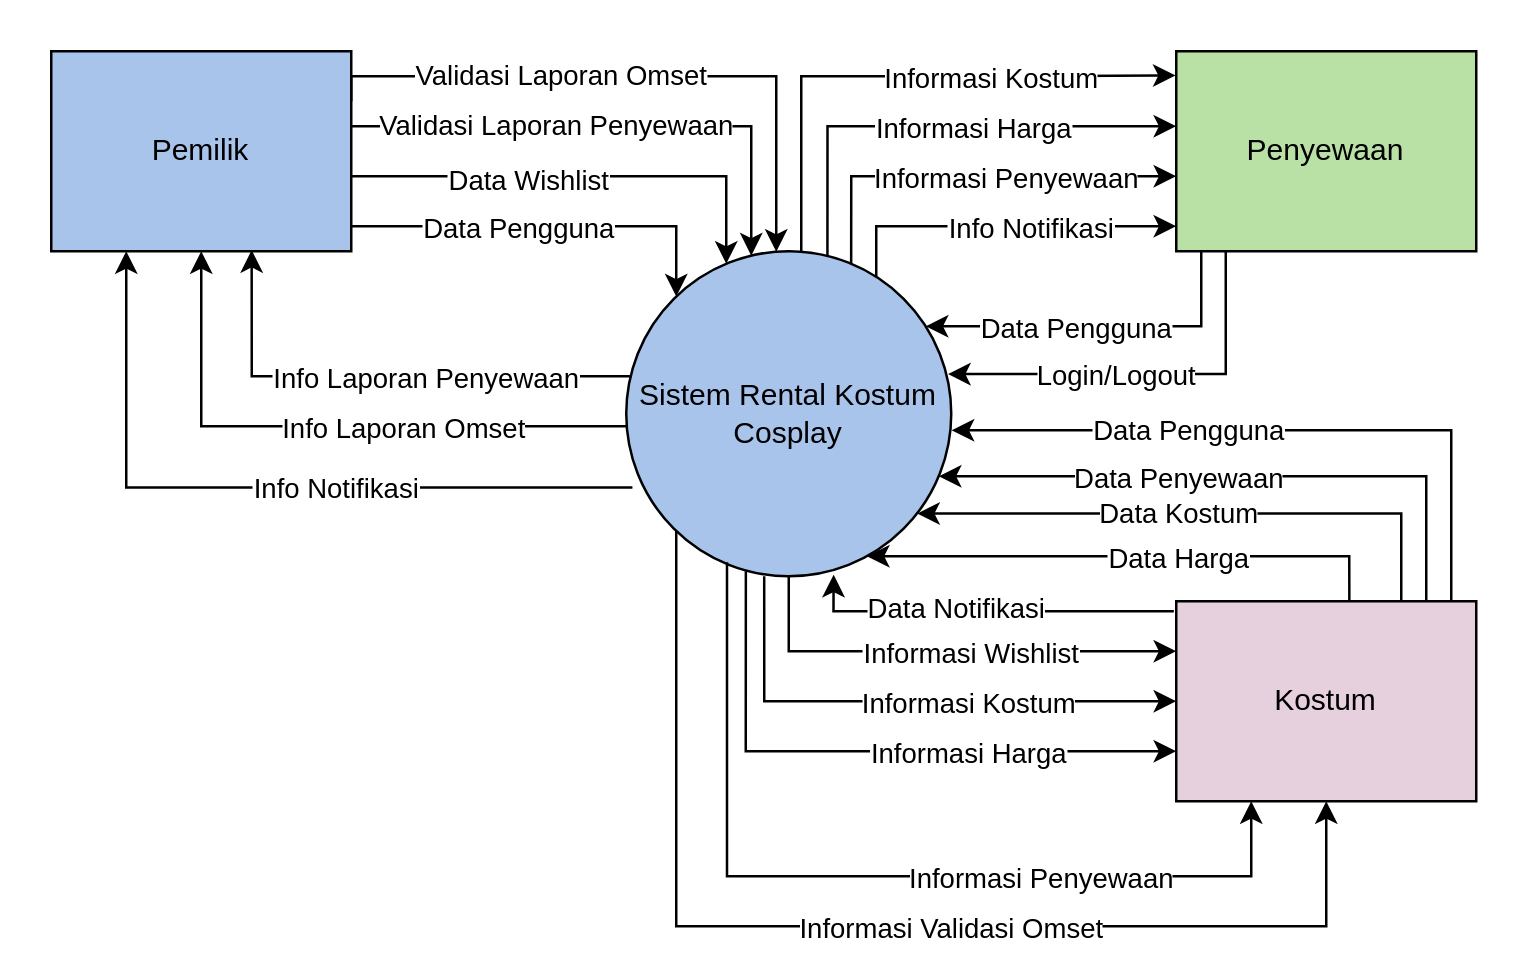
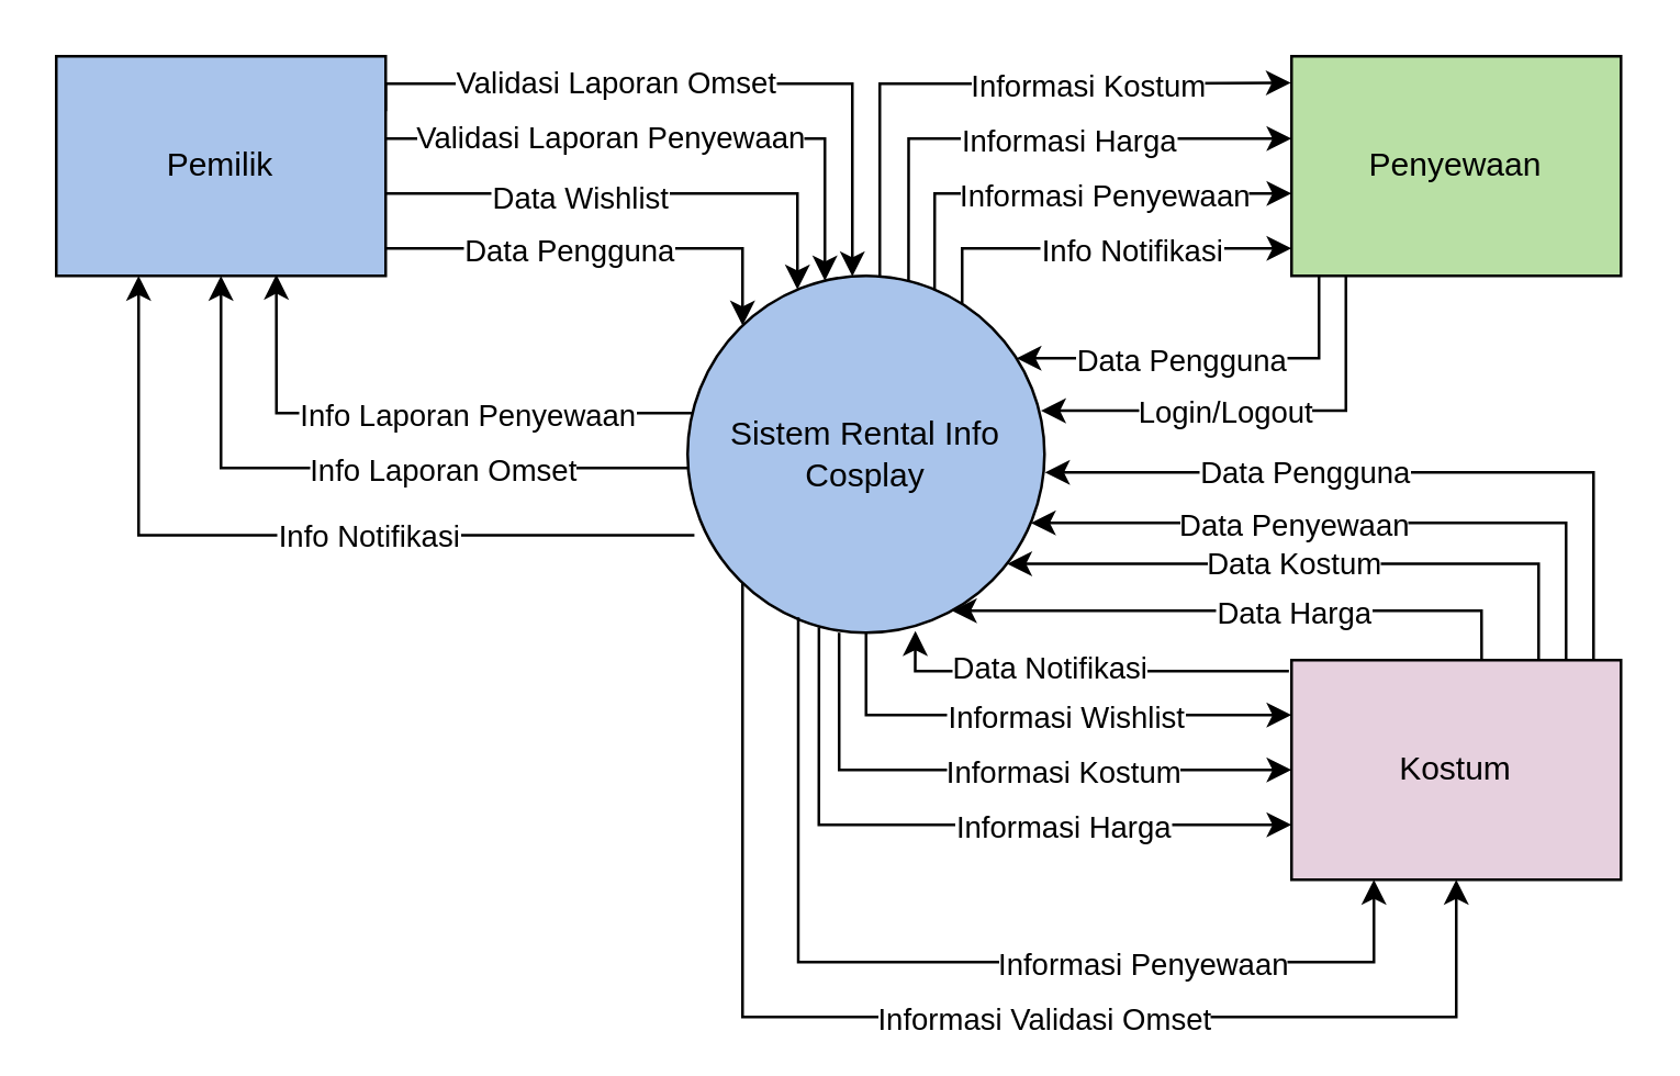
  <mxCell id="0" />
  <mxCell id="1" parent="0" />
- <mxCell id="2" value="Sistem Rental Kostum Cosplay" style="ellipse;whiteSpace=wrap;html=1;aspect=fixed;fillColor=#A9C4EB;" vertex="1" parent="1"><mxGeometry x="250" y="100" width="130" height="130" as="geometry" /></mxCell>
+ <mxCell id="2" value="Sistem Rental Info Cosplay" style="ellipse;whiteSpace=wrap;html=1;aspect=fixed;fillColor=#A9C4EB;" vertex="1" parent="1"><mxGeometry x="250" y="100" width="130" height="130" as="geometry" /></mxCell>
  <mxCell id="3" style="edgeStyle=orthogonalEdgeStyle;rounded=0;orthogonalLoop=1;jettySize=auto;html=1;" edge="1" parent="1" source="5" target="2"><mxGeometry relative="1" as="geometry"><Array as="points"><mxPoint x="290" y="70" /></Array></mxGeometry></mxCell>
  <mxCell id="4" value="Data Wishlist" style="edgeLabel;html=1;align=center;verticalAlign=middle;resizable=0;points=[];" vertex="1" connectable="0" parent="3"><mxGeometry x="-0.3" y="-1" relative="1" as="geometry"><mxPoint x="5" as="offset" /></mxGeometry></mxCell>
  <mxCell id="5" value="Pemilik" style="rounded=0;whiteSpace=wrap;html=1;fillColor=#a9c4eb;" vertex="1" parent="1"><mxGeometry x="20" y="20" width="120" height="80" as="geometry" /></mxCell>
  <mxCell id="6" style="edgeStyle=orthogonalEdgeStyle;rounded=0;orthogonalLoop=1;jettySize=auto;html=1;" edge="1" parent="1" target="2"><mxGeometry relative="1" as="geometry"><mxPoint x="140" y="90" as="sourcePoint" /><mxPoint x="298" y="110" as="targetPoint" /><Array as="points"><mxPoint x="270" y="90" /></Array></mxGeometry></mxCell>
  <mxCell id="7" value="Data Pengguna" style="edgeLabel;html=1;align=center;verticalAlign=middle;resizable=0;points=[];" vertex="1" connectable="0" parent="6"><mxGeometry x="-0.43" relative="1" as="geometry"><mxPoint x="21" as="offset" /></mxGeometry></mxCell>
  <mxCell id="8" style="edgeStyle=orthogonalEdgeStyle;rounded=0;orthogonalLoop=1;jettySize=auto;html=1;entryX=0.668;entryY=0.994;entryDx=0;entryDy=0;entryPerimeter=0;" edge="1" parent="1" source="2" target="5"><mxGeometry relative="1" as="geometry"><Array as="points"><mxPoint x="100" y="150" /></Array></mxGeometry></mxCell>
  <mxCell id="9" value="Info Laporan Penyewaan" style="edgeLabel;html=1;align=center;verticalAlign=middle;resizable=0;points=[];" vertex="1" connectable="0" parent="8"><mxGeometry x="-0.228" relative="1" as="geometry"><mxPoint x="-4" as="offset" /></mxGeometry></mxCell>
  <mxCell id="10" style="edgeStyle=orthogonalEdgeStyle;rounded=0;orthogonalLoop=1;jettySize=auto;html=1;entryX=0.5;entryY=1;entryDx=0;entryDy=0;" edge="1" parent="1" source="2" target="5"><mxGeometry relative="1" as="geometry"><Array as="points"><mxPoint x="80" y="170" /></Array></mxGeometry></mxCell>
  <mxCell id="11" value="Info Laporan Omset" style="edgeLabel;html=1;align=center;verticalAlign=middle;resizable=0;points=[];" vertex="1" connectable="0" parent="10"><mxGeometry x="0.008" y="-1" relative="1" as="geometry"><mxPoint x="31" y="1" as="offset" /></mxGeometry></mxCell>
  <mxCell id="12" style="edgeStyle=orthogonalEdgeStyle;rounded=0;orthogonalLoop=1;jettySize=auto;html=1;" edge="1" parent="1" source="5" target="2"><mxGeometry relative="1" as="geometry"><mxPoint x="300" y="110" as="targetPoint" /><Array as="points"><mxPoint x="300" y="50" /></Array></mxGeometry></mxCell>
  <mxCell id="13" value="Validasi Laporan Penyewaan" style="edgeLabel;html=1;align=center;verticalAlign=middle;resizable=0;points=[];" vertex="1" connectable="0" parent="12"><mxGeometry x="-0.333" y="1" relative="1" as="geometry"><mxPoint x="10" as="offset" /></mxGeometry></mxCell>
  <mxCell id="14" style="edgeStyle=orthogonalEdgeStyle;rounded=0;orthogonalLoop=1;jettySize=auto;html=1;exitX=1;exitY=0.25;exitDx=0;exitDy=0;" edge="1" parent="1" source="5" target="2"><mxGeometry relative="1" as="geometry"><mxPoint x="310" y="110" as="targetPoint" /><Array as="points"><mxPoint x="140" y="30" /><mxPoint x="310" y="30" /></Array></mxGeometry></mxCell>
  <mxCell id="15" value="Validasi Laporan Omset" style="edgeLabel;html=1;align=center;verticalAlign=middle;resizable=0;points=[];" vertex="1" connectable="0" parent="14"><mxGeometry x="-0.615" y="1" relative="1" as="geometry"><mxPoint x="45" as="offset" /></mxGeometry></mxCell>
  <mxCell id="16" value="Penyewaan" style="rounded=0;whiteSpace=wrap;html=1;fillColor=#B9E0A5;" vertex="1" parent="1"><mxGeometry x="470" y="20" width="120" height="80" as="geometry" /></mxCell>
  <mxCell id="17" style="edgeStyle=orthogonalEdgeStyle;rounded=0;orthogonalLoop=1;jettySize=auto;html=1;entryX=-0.002;entryY=0.121;entryDx=0;entryDy=0;entryPerimeter=0;" edge="1" parent="1" source="2" target="16"><mxGeometry relative="1" as="geometry"><Array as="points"><mxPoint x="320" y="30" /><mxPoint x="408" y="30" /></Array></mxGeometry></mxCell>
  <mxCell id="18" value="Informasi Kostum" style="edgeLabel;html=1;align=center;verticalAlign=middle;resizable=0;points=[];" vertex="1" connectable="0" parent="17"><mxGeometry x="0.242" relative="1" as="geometry"><mxPoint x="9" as="offset" /></mxGeometry></mxCell>
  <mxCell id="19" style="edgeStyle=orthogonalEdgeStyle;rounded=0;orthogonalLoop=1;jettySize=auto;html=1;exitX=0.619;exitY=0.016;exitDx=0;exitDy=0;exitPerimeter=0;" edge="1" parent="1" source="2"><mxGeometry relative="1" as="geometry"><mxPoint x="330" y="100" as="sourcePoint" /><mxPoint x="470" y="50" as="targetPoint" /><Array as="points"><mxPoint x="331" y="50" /></Array></mxGeometry></mxCell>
  <mxCell id="20" value="Informasi Harga" style="edgeLabel;html=1;align=center;verticalAlign=middle;resizable=0;points=[];" vertex="1" connectable="0" parent="19"><mxGeometry x="0.242" relative="1" as="geometry"><mxPoint x="-9" as="offset" /></mxGeometry></mxCell>
  <mxCell id="21" style="edgeStyle=orthogonalEdgeStyle;rounded=0;orthogonalLoop=1;jettySize=auto;html=1;exitX=0.692;exitY=0.04;exitDx=0;exitDy=0;exitPerimeter=0;" edge="1" parent="1" source="2"><mxGeometry relative="1" as="geometry"><mxPoint x="340" y="100" as="sourcePoint" /><mxPoint x="470" y="70" as="targetPoint" /><Array as="points"><mxPoint x="340" y="70" /></Array></mxGeometry></mxCell>
  <mxCell id="22" value="Informasi Penyewaan" style="edgeLabel;html=1;align=center;verticalAlign=middle;resizable=0;points=[];" vertex="1" connectable="0" parent="21"><mxGeometry x="0.242" relative="1" as="geometry"><mxPoint x="-6" as="offset" /></mxGeometry></mxCell>
  <mxCell id="23" style="edgeStyle=orthogonalEdgeStyle;rounded=0;orthogonalLoop=1;jettySize=auto;html=1;" edge="1" parent="1" source="16" target="2"><mxGeometry relative="1" as="geometry"><Array as="points"><mxPoint x="480" y="130" /></Array></mxGeometry></mxCell>
  <mxCell id="24" value="Data Pengguna" style="edgeLabel;html=1;align=center;verticalAlign=middle;resizable=0;points=[];" vertex="1" connectable="0" parent="23"><mxGeometry x="0.158" y="2" relative="1" as="geometry"><mxPoint y="-2" as="offset" /></mxGeometry></mxCell>
  <mxCell id="25" style="edgeStyle=orthogonalEdgeStyle;rounded=0;orthogonalLoop=1;jettySize=auto;html=1;exitX=0.165;exitY=1.004;exitDx=0;exitDy=0;exitPerimeter=0;entryX=0.99;entryY=0.378;entryDx=0;entryDy=0;entryPerimeter=0;" edge="1" parent="1" source="16" target="2"><mxGeometry relative="1" as="geometry"><mxPoint x="500" y="110" as="sourcePoint" /><mxPoint x="390" y="150" as="targetPoint" /><Array as="points"><mxPoint x="490" y="149" /></Array></mxGeometry></mxCell>
  <mxCell id="26" value="Login/Logout" style="edgeLabel;html=1;align=center;verticalAlign=middle;resizable=0;points=[];" vertex="1" connectable="0" parent="25"><mxGeometry x="0.158" y="2" relative="1" as="geometry"><mxPoint y="-2" as="offset" /></mxGeometry></mxCell>
  <mxCell id="27" value="Kostum" style="rounded=0;whiteSpace=wrap;html=1;fillColor=#E6D0DE;" vertex="1" parent="1"><mxGeometry x="470" y="240" width="120" height="80" as="geometry" /></mxCell>
  <mxCell id="28" style="edgeStyle=orthogonalEdgeStyle;rounded=0;orthogonalLoop=1;jettySize=auto;html=1;entryX=1.001;entryY=0.551;entryDx=0;entryDy=0;entryPerimeter=0;" edge="1" parent="1" source="27" target="2"><mxGeometry relative="1" as="geometry"><Array as="points"><mxPoint x="580" y="172" /></Array></mxGeometry></mxCell>
  <mxCell id="29" value="Data Pengguna" style="edgeLabel;html=1;align=center;verticalAlign=middle;resizable=0;points=[];" vertex="1" connectable="0" parent="28"><mxGeometry x="0.294" relative="1" as="geometry"><mxPoint as="offset" /></mxGeometry></mxCell>
  <mxCell id="30" style="edgeStyle=orthogonalEdgeStyle;rounded=0;orthogonalLoop=1;jettySize=auto;html=1;" edge="1" parent="1" target="2"><mxGeometry relative="1" as="geometry"><mxPoint x="570" y="240" as="sourcePoint" /><mxPoint x="380" y="190" as="targetPoint" /><Array as="points"><mxPoint x="570" y="190" /></Array></mxGeometry></mxCell>
  <mxCell id="31" value="Data Penyewaan" style="edgeLabel;html=1;align=center;verticalAlign=middle;resizable=0;points=[];" vertex="1" connectable="0" parent="30"><mxGeometry x="0.294" relative="1" as="geometry"><mxPoint x="9" as="offset" /></mxGeometry></mxCell>
  <mxCell id="32" style="edgeStyle=orthogonalEdgeStyle;rounded=0;orthogonalLoop=1;jettySize=auto;html=1;exitX=0.75;exitY=0;exitDx=0;exitDy=0;entryX=0.895;entryY=0.807;entryDx=0;entryDy=0;entryPerimeter=0;" edge="1" parent="1" source="27" target="2"><mxGeometry relative="1" as="geometry"><mxPoint x="549.84" y="240" as="sourcePoint" /><mxPoint x="370" y="208.56" as="targetPoint" /><Array as="points"><mxPoint x="560" y="205" /></Array></mxGeometry></mxCell>
  <mxCell id="33" value="Data Kostum" style="edgeLabel;html=1;align=center;verticalAlign=middle;resizable=0;points=[];" vertex="1" connectable="0" parent="32"><mxGeometry x="0.294" relative="1" as="geometry"><mxPoint x="23" as="offset" /></mxGeometry></mxCell>
  <mxCell id="34" style="edgeStyle=orthogonalEdgeStyle;rounded=0;orthogonalLoop=1;jettySize=auto;html=1;exitX=0.577;exitY=-0.006;exitDx=0;exitDy=0;exitPerimeter=0;" edge="1" parent="1" source="27" target="2"><mxGeometry relative="1" as="geometry"><mxPoint x="470" y="240" as="sourcePoint" /><mxPoint x="275" y="250" as="targetPoint" /><Array as="points"><mxPoint x="539" y="222" /></Array></mxGeometry></mxCell>
  <mxCell id="35" value="Data Harga" style="edgeLabel;html=1;align=center;verticalAlign=middle;resizable=0;points=[];" vertex="1" connectable="0" parent="34"><mxGeometry x="0.294" relative="1" as="geometry"><mxPoint x="50" as="offset" /></mxGeometry></mxCell>
  <mxCell id="36" style="edgeStyle=orthogonalEdgeStyle;rounded=0;orthogonalLoop=1;jettySize=auto;html=1;exitX=0.423;exitY=0.991;exitDx=0;exitDy=0;exitPerimeter=0;entryX=0;entryY=0.5;entryDx=0;entryDy=0;" edge="1" parent="1" target="27"><mxGeometry relative="1" as="geometry"><mxPoint x="305.18" y="230" as="sourcePoint" /><mxPoint x="470" y="270" as="targetPoint" /><Array as="points"><mxPoint x="305" y="280" /></Array></mxGeometry></mxCell>
  <mxCell id="37" value="Informasi Kostum" style="edgeLabel;html=1;align=center;verticalAlign=middle;resizable=0;points=[];" vertex="1" connectable="0" parent="36"><mxGeometry x="0.242" relative="1" as="geometry"><mxPoint x="-2" as="offset" /></mxGeometry></mxCell>
  <mxCell id="38" style="edgeStyle=orthogonalEdgeStyle;rounded=0;orthogonalLoop=1;jettySize=auto;html=1;exitX=0.368;exitY=0.985;exitDx=0;exitDy=0;exitPerimeter=0;" edge="1" parent="1" source="2"><mxGeometry relative="1" as="geometry"><mxPoint x="316" y="220" as="sourcePoint" /><mxPoint x="470" y="300" as="targetPoint" /><Array as="points"><mxPoint x="298" y="300" /><mxPoint x="470" y="300" /></Array></mxGeometry></mxCell>
  <mxCell id="39" value="Informasi Harga" style="edgeLabel;html=1;align=center;verticalAlign=middle;resizable=0;points=[];" vertex="1" connectable="0" parent="38"><mxGeometry x="0.242" relative="1" as="geometry"><mxPoint x="9" as="offset" /></mxGeometry></mxCell>
  <mxCell id="40" style="edgeStyle=orthogonalEdgeStyle;rounded=0;orthogonalLoop=1;jettySize=auto;html=1;exitX=0.31;exitY=0.957;exitDx=0;exitDy=0;exitPerimeter=0;entryX=0.25;entryY=1;entryDx=0;entryDy=0;" edge="1" parent="1" source="2" target="27"><mxGeometry relative="1" as="geometry"><mxPoint x="290" y="230" as="sourcePoint" /><mxPoint x="470" y="310" as="targetPoint" /><Array as="points"><mxPoint x="290" y="350" /><mxPoint x="500" y="350" /></Array></mxGeometry></mxCell>
  <mxCell id="41" value="Informasi Penyewaan" style="edgeLabel;html=1;align=center;verticalAlign=middle;resizable=0;points=[];" vertex="1" connectable="0" parent="40"><mxGeometry x="0.242" relative="1" as="geometry"><mxPoint x="24" as="offset" /></mxGeometry></mxCell>
  <mxCell id="42" style="edgeStyle=orthogonalEdgeStyle;rounded=0;orthogonalLoop=1;jettySize=auto;html=1;" edge="1" parent="1" target="16"><mxGeometry relative="1" as="geometry"><mxPoint x="350" y="110" as="sourcePoint" /><mxPoint x="460" y="80" as="targetPoint" /><Array as="points"><mxPoint x="350" y="90" /></Array></mxGeometry></mxCell>
  <mxCell id="43" value="Info Notifikasi" style="edgeLabel;html=1;align=center;verticalAlign=middle;resizable=0;points=[];" vertex="1" connectable="0" parent="42"><mxGeometry x="0.242" relative="1" as="geometry"><mxPoint x="-6" as="offset" /></mxGeometry></mxCell>
  <mxCell id="44" style="edgeStyle=orthogonalEdgeStyle;rounded=0;orthogonalLoop=1;jettySize=auto;html=1;" edge="1" parent="1" target="27"><mxGeometry relative="1" as="geometry"><mxPoint x="315" y="230" as="sourcePoint" /><mxPoint x="450" y="260" as="targetPoint" /><Array as="points"><mxPoint x="315" y="260" /></Array></mxGeometry></mxCell>
  <mxCell id="45" value="Informasi Wishlist" style="edgeLabel;html=1;align=center;verticalAlign=middle;resizable=0;points=[];" vertex="1" connectable="0" parent="44"><mxGeometry x="0.242" relative="1" as="geometry"><mxPoint x="-13" as="offset" /></mxGeometry></mxCell>
  <mxCell id="46" style="edgeStyle=orthogonalEdgeStyle;rounded=0;orthogonalLoop=1;jettySize=auto;html=1;entryX=0.25;entryY=1;entryDx=0;entryDy=0;exitX=0.019;exitY=0.727;exitDx=0;exitDy=0;exitPerimeter=0;" edge="1" parent="1" source="2" target="5"><mxGeometry relative="1" as="geometry"><mxPoint x="260" y="180" as="sourcePoint" /><mxPoint x="90" y="110" as="targetPoint" /><Array as="points"><mxPoint x="50" y="194" /></Array></mxGeometry></mxCell>
  <mxCell id="47" value="Info Notifikasi" style="edgeLabel;html=1;align=center;verticalAlign=middle;resizable=0;points=[];" vertex="1" connectable="0" parent="46"><mxGeometry x="0.008" y="-1" relative="1" as="geometry"><mxPoint x="31" y="1" as="offset" /></mxGeometry></mxCell>
  <mxCell id="48" style="edgeStyle=orthogonalEdgeStyle;rounded=0;orthogonalLoop=1;jettySize=auto;html=1;exitX=-0.008;exitY=0.05;exitDx=0;exitDy=0;exitPerimeter=0;entryX=0.638;entryY=0.995;entryDx=0;entryDy=0;entryPerimeter=0;" edge="1" parent="1" source="27" target="2"><mxGeometry relative="1" as="geometry"><mxPoint x="549" y="250" as="sourcePoint" /><mxPoint x="356" y="232" as="targetPoint" /><Array as="points"><mxPoint x="333" y="244" /></Array></mxGeometry></mxCell>
  <mxCell id="49" value="Data Notifikasi" style="edgeLabel;html=1;align=center;verticalAlign=middle;resizable=0;points=[];" vertex="1" connectable="0" parent="48"><mxGeometry x="0.294" relative="1" as="geometry"><mxPoint x="10" y="-2" as="offset" /></mxGeometry></mxCell>
  <mxCell id="50" style="edgeStyle=orthogonalEdgeStyle;rounded=0;orthogonalLoop=1;jettySize=auto;html=1;" edge="1" parent="1" source="2"><mxGeometry relative="1" as="geometry"><mxPoint x="530" y="320" as="targetPoint" /><Array as="points"><mxPoint x="270" y="370" /><mxPoint x="530" y="370" /><mxPoint x="530" y="323" /></Array></mxGeometry></mxCell>
  <mxCell id="51" value="Informasi Validasi Omset" style="edgeLabel;html=1;align=center;verticalAlign=middle;resizable=0;points=[];" vertex="1" connectable="0" parent="50"><mxGeometry x="0.125" y="-3" relative="1" as="geometry"><mxPoint x="5" y="-3" as="offset" /></mxGeometry></mxCell>
